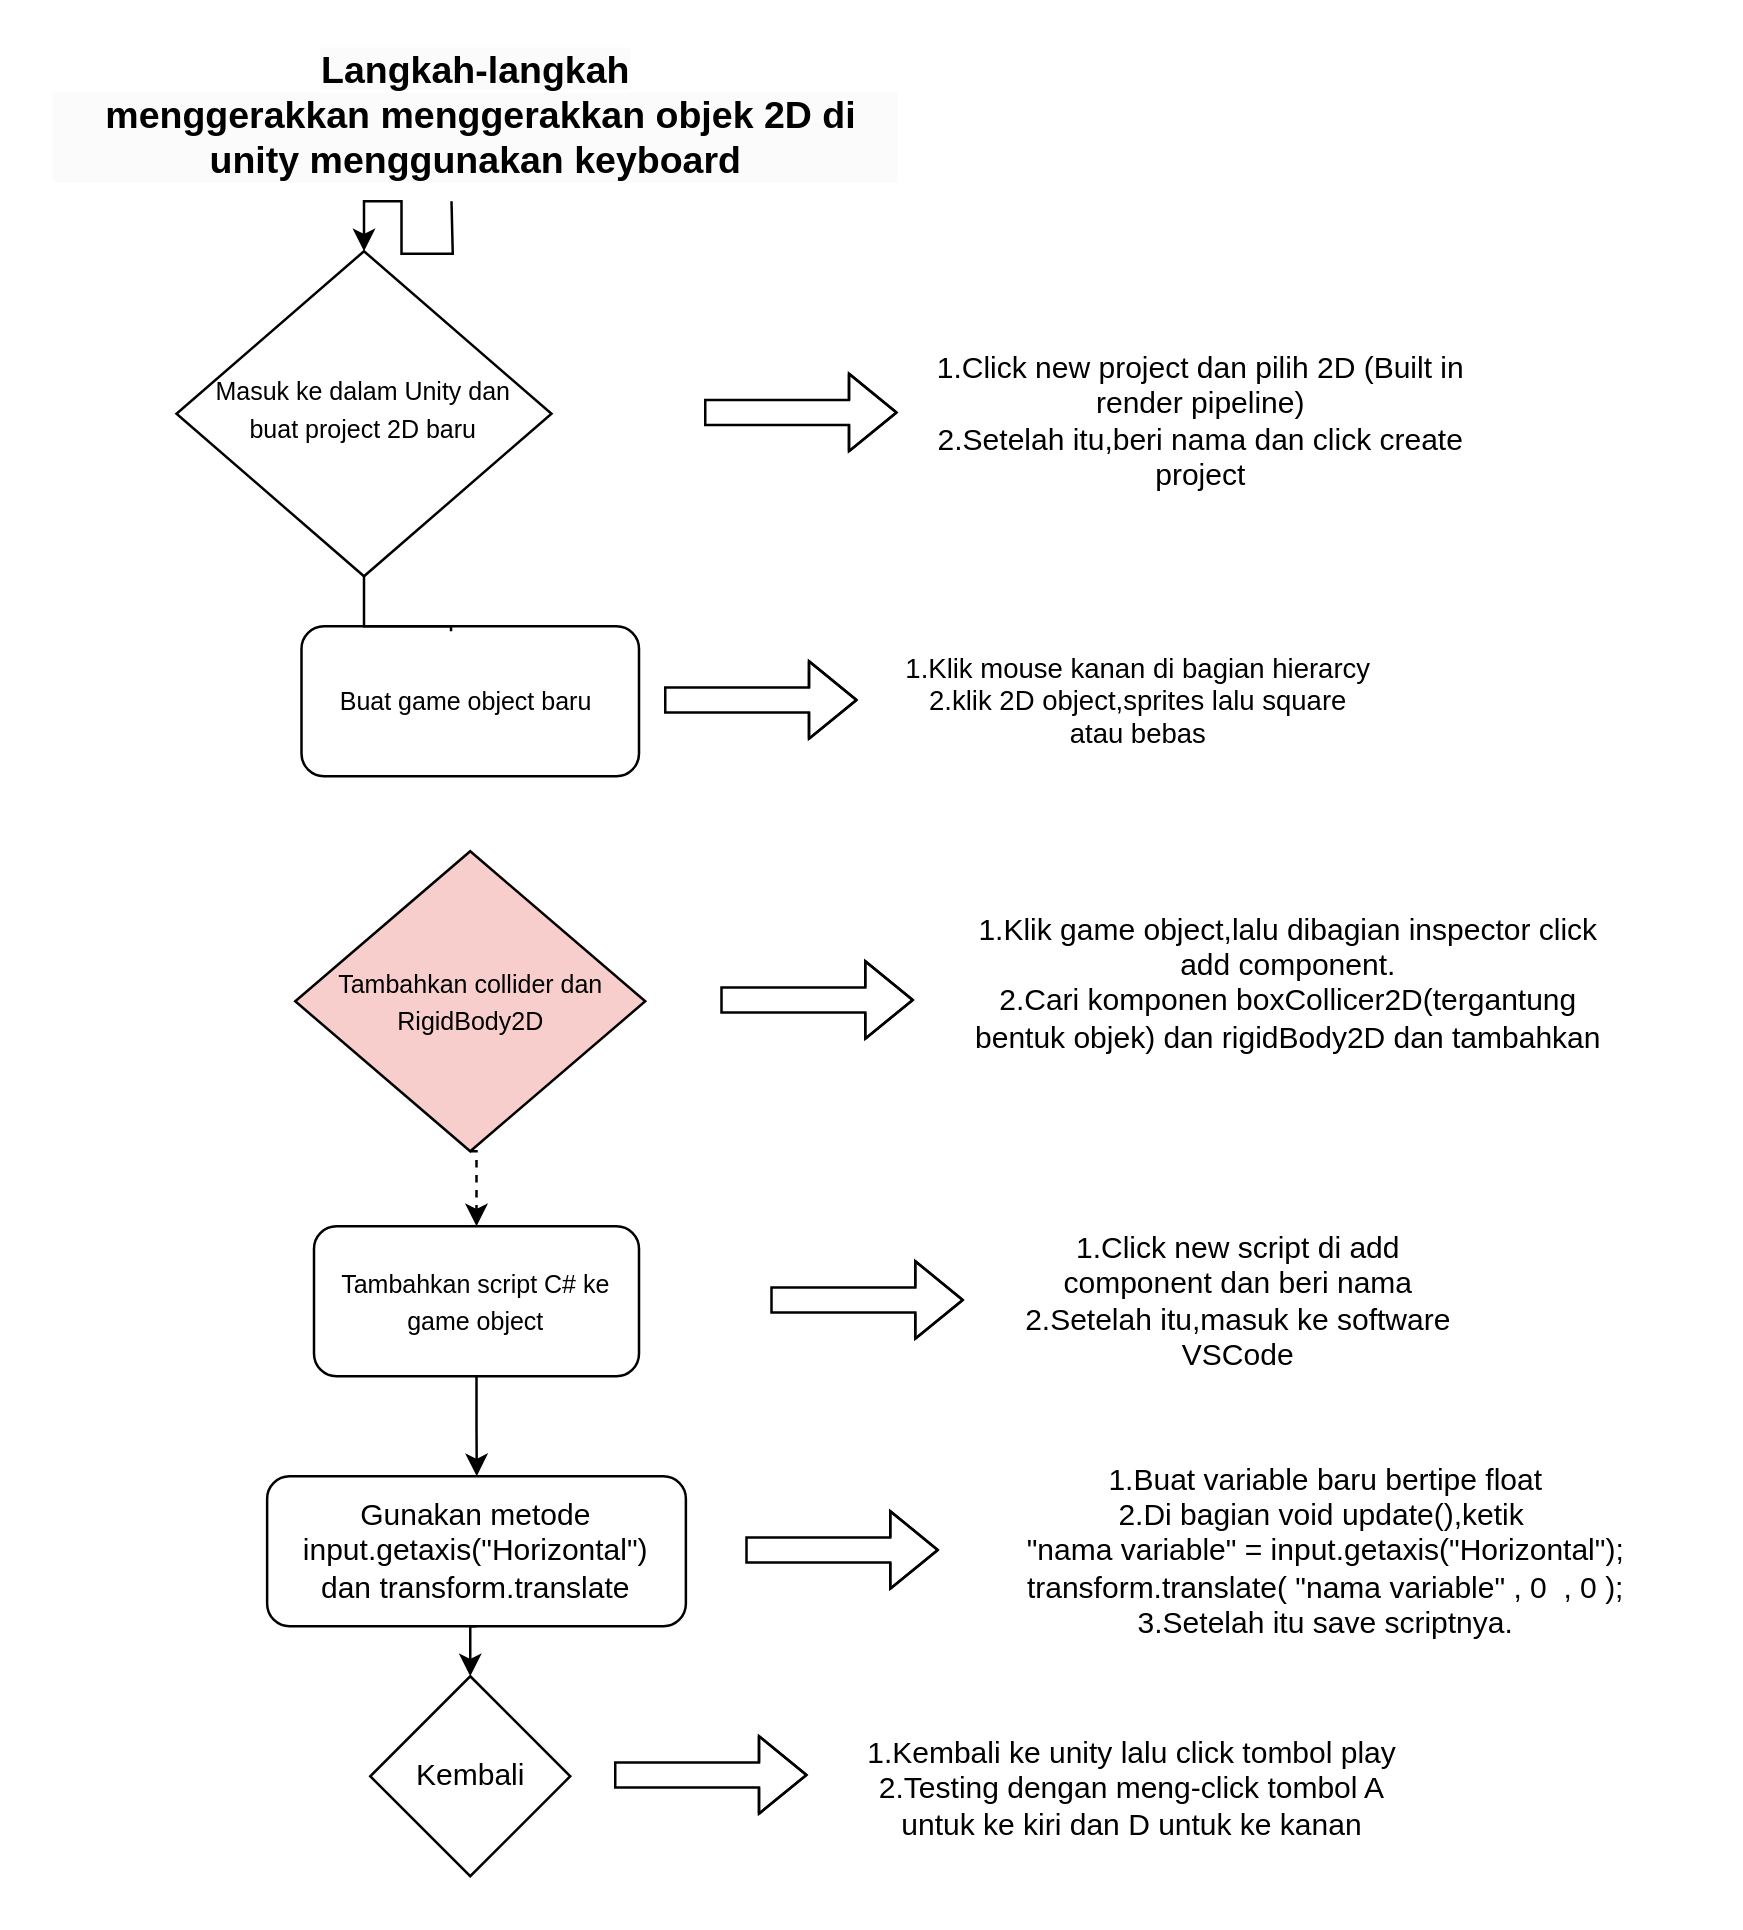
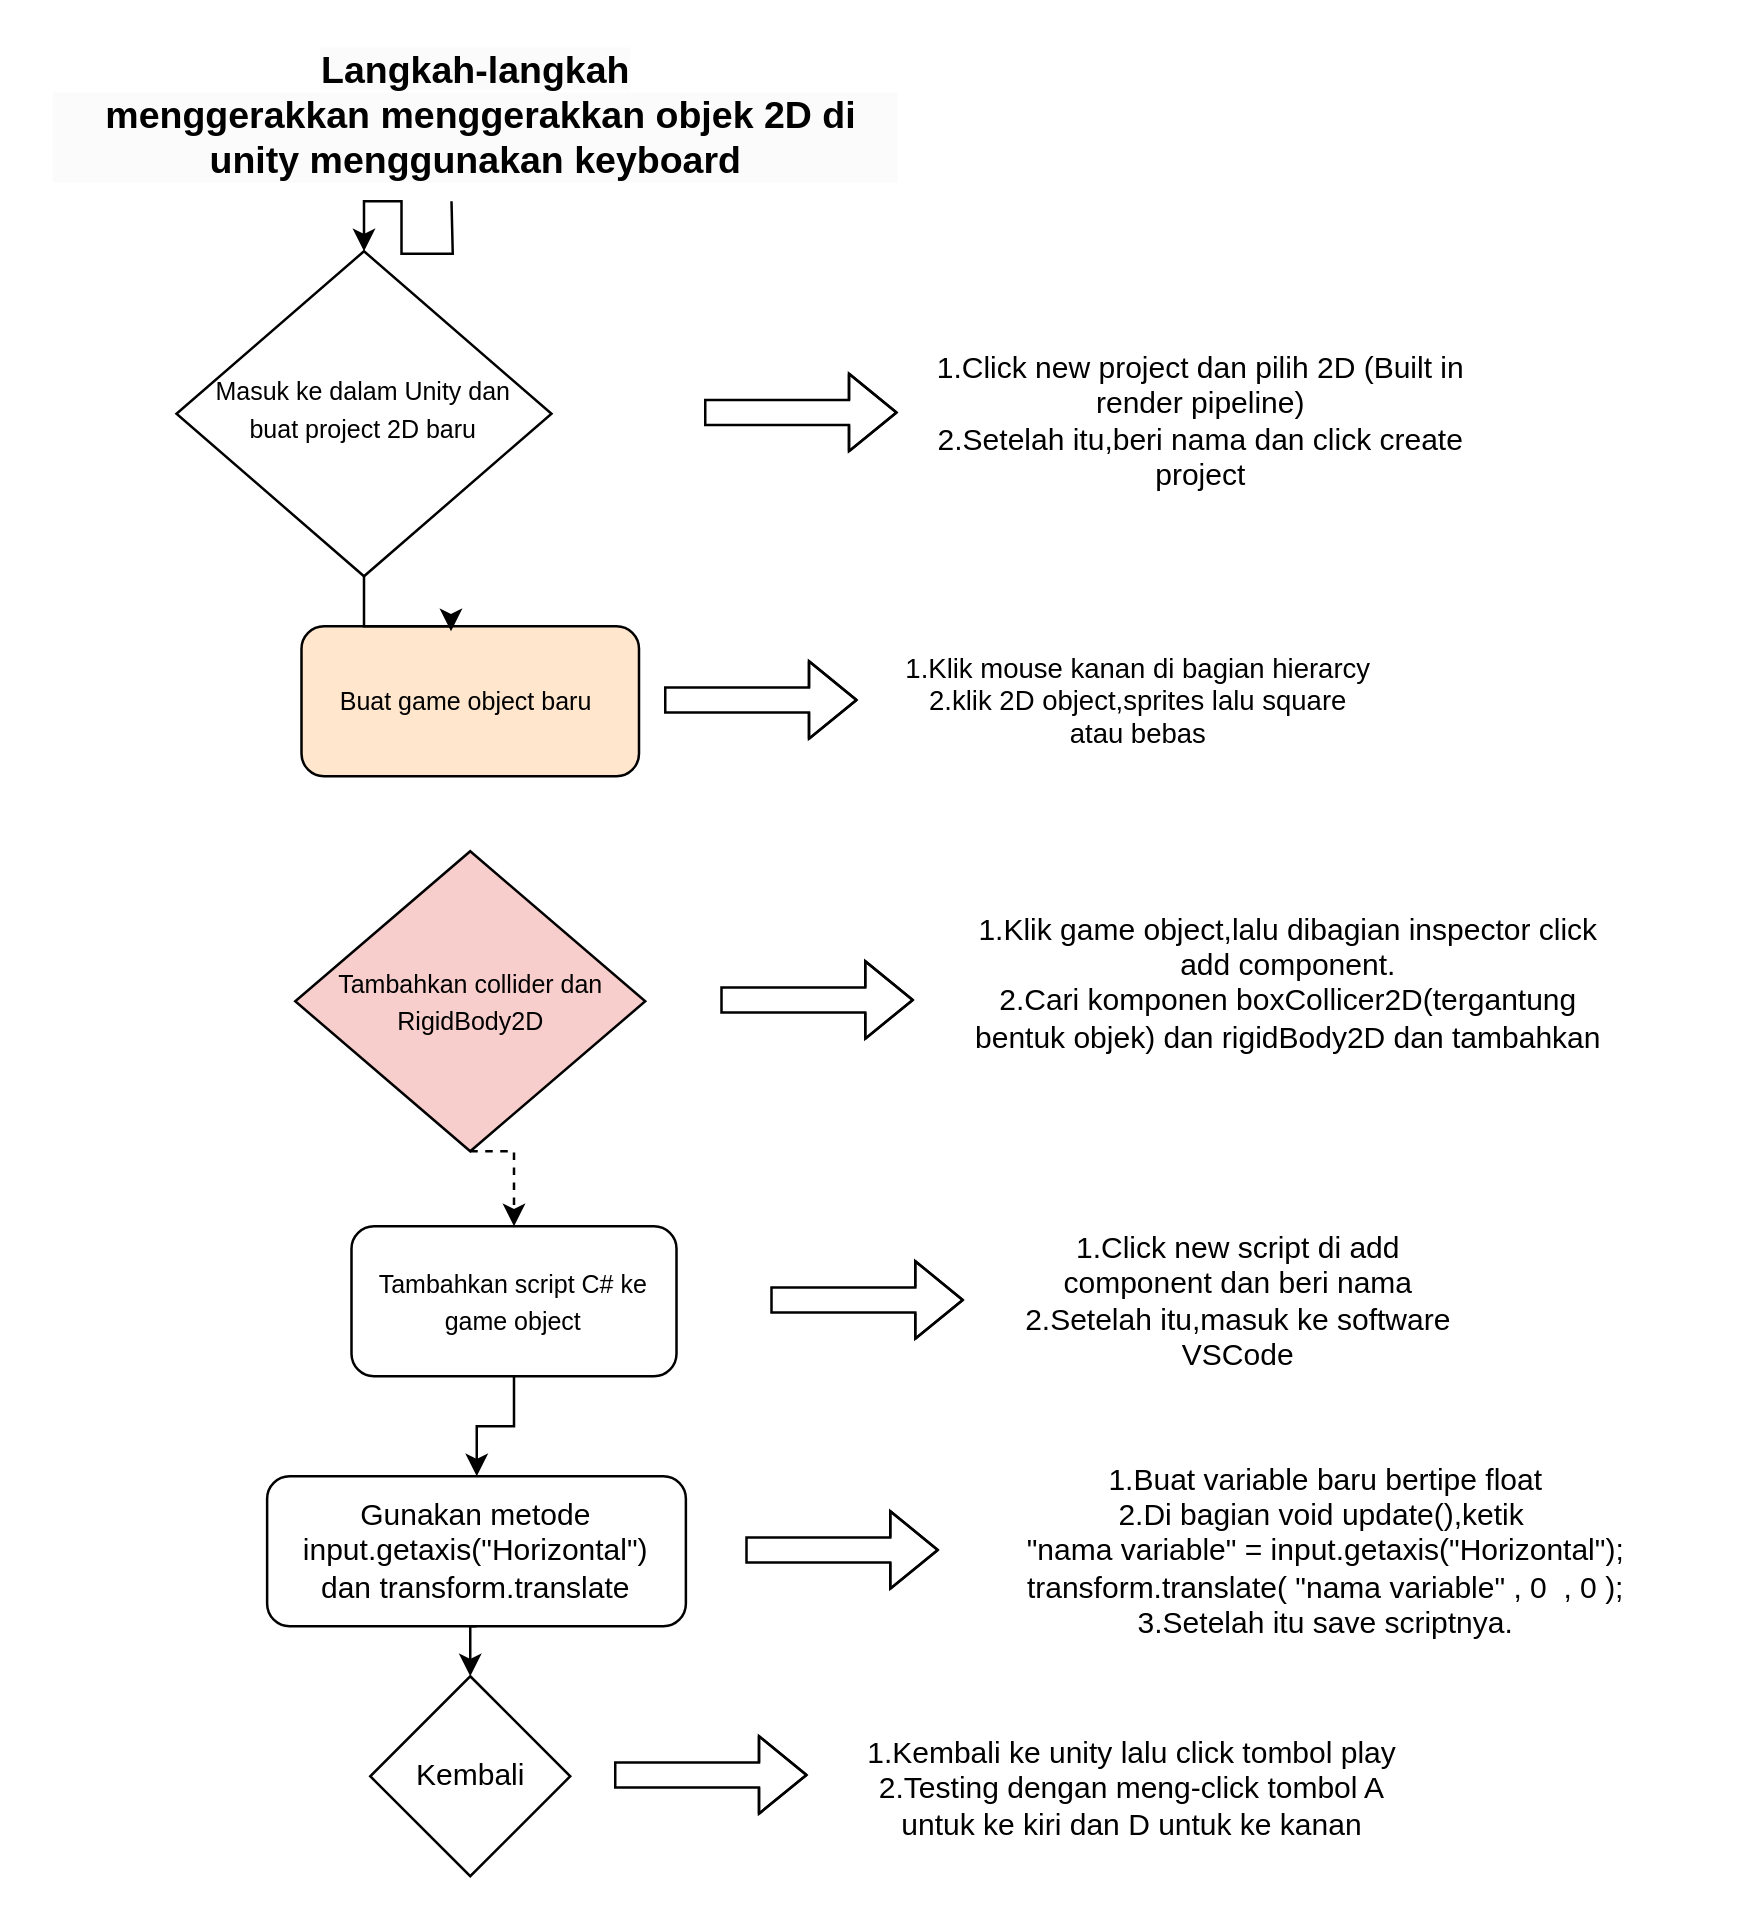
  <mxCell id="0" />
  <mxCell id="1" parent="0" />
  <mxCell id="2" style="edgeStyle=orthogonalEdgeStyle;rounded=0;orthogonalLoop=1;jettySize=auto;html=1;exitX=0.5;exitY=1;exitDx=0;exitDy=0;entryX=0.5;entryY=0;entryDx=0;entryDy=0;" edge="1" parent="1" target="3"><mxGeometry relative="1" as="geometry"><mxPoint x="180" y="70" as="sourcePoint" /></mxGeometry></mxCell>
  <mxCell id="3" value="&lt;font style=&quot;font-size: 10px;&quot;&gt;Masuk ke dalam Unity dan buat project 2D baru&lt;/font&gt;" style="rhombus;whiteSpace=wrap;html=1;shadow=0;fontFamily=Helvetica;fontSize=12;align=center;strokeWidth=1;spacing=6;spacingTop=-4;" parent="1" vertex="1"><mxGeometry x="70" y="90" width="150" height="130" as="geometry" /></mxCell>
  <mxCell id="4" style="edgeStyle=orthogonalEdgeStyle;rounded=0;orthogonalLoop=1;jettySize=auto;html=1;exitX=0.5;exitY=1;exitDx=0;exitDy=0;" edge="1" parent="1"><mxGeometry relative="1" as="geometry"><mxPoint x="179.995" y="370" as="sourcePoint" /><mxPoint x="179.995" y="370" as="targetPoint" /></mxGeometry></mxCell>
  <mxCell id="5" style="edgeStyle=orthogonalEdgeStyle;rounded=0;orthogonalLoop=1;jettySize=auto;html=1;exitX=0.5;exitY=1;exitDx=0;exitDy=0;" edge="1" parent="1"><mxGeometry relative="1" as="geometry"><mxPoint x="179.995" y="370" as="sourcePoint" /><mxPoint x="179.995" y="370" as="targetPoint" /></mxGeometry></mxCell>
  <mxCell id="6" value="&lt;div style=&quot;font-size: 11px;&quot;&gt;&lt;span style=&quot;background-color: initial;&quot;&gt;&lt;font style=&quot;font-size: 11px;&quot;&gt;1.Klik mouse kanan di bagian hierarcy&lt;/font&gt;&lt;/span&gt;&lt;/div&gt;&lt;div style=&quot;font-size: 11px;&quot;&gt;&lt;font style=&quot;font-size: 11px;&quot;&gt;2.klik 2D object,sprites lalu square atau bebas&lt;/font&gt;&lt;/div&gt;" style="text;html=1;align=center;verticalAlign=middle;whiteSpace=wrap;rounded=0;" vertex="1" parent="1"><mxGeometry x="360" y="255" width="190" height="30" as="geometry" /></mxCell>
  <mxCell id="7" style="edgeStyle=orthogonalEdgeStyle;rounded=0;orthogonalLoop=1;jettySize=auto;html=1;exitX=0.5;exitY=1;exitDx=0;exitDy=0;entryX=0.5;entryY=0;entryDx=0;entryDy=0;dashed=1;" edge="1" parent="1" source="8" target="13"><mxGeometry relative="1" as="geometry" /></mxCell>
  <mxCell id="8" value="&lt;font style=&quot;font-size: 10px;&quot;&gt;Tambahkan collider dan RigidBody2D&lt;/font&gt;" style="rhombus;whiteSpace=wrap;html=1;fillColor=#f8cecc;" vertex="1" parent="1"><mxGeometry x="117.5" y="330" width="140" height="120" as="geometry" /></mxCell>
  <mxCell id="9" value="1.Klik game object,lalu dibagian inspector click add component.&lt;div&gt;2.Cari komponen boxCollicer2D(tergantung bentuk objek) dan rigidBody2D dan tambahkan&lt;br&gt;&lt;div&gt;&lt;br&gt;&lt;/div&gt;&lt;/div&gt;" style="text;html=1;align=center;verticalAlign=middle;whiteSpace=wrap;rounded=0;" vertex="1" parent="1"><mxGeometry x="385" y="350" width="260" height="80" as="geometry" /></mxCell>
- <mxCell id="10" value="&lt;span style=&quot;font-size: 10px;&quot;&gt;Buat game object baru&amp;nbsp;&lt;/span&gt;" style="rounded=1;whiteSpace=wrap;html=1;" vertex="1" parent="1"><mxGeometry x="120" y="240" width="135" height="60" as="geometry" /></mxCell>
- <mxCell id="11" style="edgeStyle=orthogonalEdgeStyle;rounded=0;orthogonalLoop=1;jettySize=auto;html=1;exitX=0.5;exitY=1;exitDx=0;exitDy=0;entryX=0.443;entryY=0.034;entryDx=0;entryDy=0;entryPerimeter=0;endArrow=none;" edge="1" parent="1" source="3" target="10"><mxGeometry relative="1" as="geometry" /></mxCell>
+ <mxCell id="10" value="&lt;span style=&quot;font-size: 10px;&quot;&gt;Buat game object baru&amp;nbsp;&lt;/span&gt;" style="rounded=1;whiteSpace=wrap;html=1;fillColor=#ffe6cc;" vertex="1" parent="1"><mxGeometry x="120" y="240" width="135" height="60" as="geometry" /></mxCell>
+ <mxCell id="11" style="edgeStyle=orthogonalEdgeStyle;rounded=0;orthogonalLoop=1;jettySize=auto;html=1;exitX=0.5;exitY=1;exitDx=0;exitDy=0;entryX=0.443;entryY=0.034;entryDx=0;entryDy=0;entryPerimeter=0;" edge="1" parent="1" source="3" target="10"><mxGeometry relative="1" as="geometry" /></mxCell>
  <mxCell id="12" value="" style="edgeStyle=orthogonalEdgeStyle;rounded=0;orthogonalLoop=1;jettySize=auto;html=1;" edge="1" parent="1" source="13" target="16"><mxGeometry relative="1" as="geometry" /></mxCell>
- <mxCell id="13" value="&lt;span style=&quot;font-size: 10px;&quot;&gt;Tambahkan script C# ke game object&lt;/span&gt;" style="rounded=1;whiteSpace=wrap;html=1;" vertex="1" parent="1"><mxGeometry x="125" y="480" width="130" height="60" as="geometry" /></mxCell>
+ <mxCell id="13" value="&lt;span style=&quot;font-size: 10px;&quot;&gt;Tambahkan script C# ke game object&lt;/span&gt;" style="rounded=1;whiteSpace=wrap;html=1;" vertex="1" parent="1"><mxGeometry x="140" y="480" width="130" height="60" as="geometry" /></mxCell>
  <mxCell id="14" value="1.Click new script di add component dan beri nama&lt;div&gt;2.Setelah itu,masuk ke software VSCode&lt;/div&gt;" style="text;html=1;align=center;verticalAlign=middle;whiteSpace=wrap;rounded=0;" vertex="1" parent="1"><mxGeometry x="405" y="475" width="180" height="70" as="geometry" /></mxCell>
  <mxCell id="15" style="edgeStyle=orthogonalEdgeStyle;rounded=0;orthogonalLoop=1;jettySize=auto;html=1;exitX=0.5;exitY=1;exitDx=0;exitDy=0;entryX=0.5;entryY=0;entryDx=0;entryDy=0;" edge="1" parent="1" source="16" target="18"><mxGeometry relative="1" as="geometry" /></mxCell>
  <mxCell id="16" value="Gunakan metode input.getaxis(&quot;Horizontal&quot;)&lt;div&gt;dan transform.translate&lt;/div&gt;" style="rounded=1;whiteSpace=wrap;html=1;" vertex="1" parent="1"><mxGeometry x="106.25" y="580" width="167.5" height="60" as="geometry" /></mxCell>
  <mxCell id="17" value="1.Buat variable baru bertipe float&lt;div&gt;2.Di bagian void update(),ketik&amp;nbsp;&lt;/div&gt;&lt;div&gt;&quot;nama variable&quot; = input.getaxis(&quot;Horizontal&quot;);&lt;/div&gt;&lt;div&gt;transform.translate( &quot;nama variable&quot; , 0&amp;nbsp; , 0 );&lt;/div&gt;&lt;div&gt;3.Setelah itu save scriptnya.&lt;/div&gt;" style="text;html=1;align=center;verticalAlign=middle;whiteSpace=wrap;rounded=0;" vertex="1" parent="1"><mxGeometry x="385" y="572.25" width="290" height="75.5" as="geometry" /></mxCell>
  <mxCell id="18" value="Kembali" style="rhombus;whiteSpace=wrap;html=1;" vertex="1" parent="1"><mxGeometry x="147.5" y="660" width="80" height="80" as="geometry" /></mxCell>
  <mxCell id="19" value="&lt;font style=&quot;font-size: 15px;&quot;&gt;&lt;b style=&quot;&quot;&gt;&lt;br&gt;&lt;font style=&quot;forced-color-adjust: none; color: rgb(0, 0, 0); font-family: Helvetica; font-style: normal; font-variant-ligatures: normal; font-variant-caps: normal; letter-spacing: normal; orphans: 2; text-align: center; text-indent: 0px; text-transform: none; widows: 2; word-spacing: 0px; -webkit-text-stroke-width: 0px; white-space: normal; background-color: rgb(251, 251, 251); text-decoration-thickness: initial; text-decoration-style: initial; text-decoration-color: initial; font-size: 15px;&quot;&gt;Langkah-langkah&lt;/font&gt;&lt;/b&gt;&lt;/font&gt;&lt;div style=&quot;forced-color-adjust: none; color: rgb(0, 0, 0); font-family: Helvetica; font-style: normal; font-variant-ligatures: normal; font-variant-caps: normal; letter-spacing: normal; orphans: 2; text-align: center; text-indent: 0px; text-transform: none; widows: 2; word-spacing: 0px; -webkit-text-stroke-width: 0px; white-space: normal; background-color: rgb(251, 251, 251); text-decoration-thickness: initial; text-decoration-style: initial; text-decoration-color: initial; font-size: 15px;&quot;&gt;&lt;font style=&quot;forced-color-adjust: none; font-size: 15px;&quot;&gt;&lt;b&gt;&amp;nbsp;menggerakkan menggerakkan objek 2D di unity menggunakan keyboard&lt;/b&gt;&lt;/font&gt;&lt;/div&gt;&lt;font style=&quot;font-size: 15px;&quot;&gt;&lt;b style=&quot;&quot;&gt;&lt;br&gt;&lt;/b&gt;&lt;/font&gt;" style="text;html=1;align=center;verticalAlign=middle;whiteSpace=wrap;rounded=0;" vertex="1" parent="1"><mxGeometry x="20" y="20" width="340" height="30" as="geometry" /></mxCell>
  <mxCell id="20" value="1.Kembali ke unity lalu click tombol play&lt;div&gt;2.Testing dengan meng-click tombol A untuk ke kiri dan D untuk ke kanan&lt;/div&gt;" style="text;html=1;align=center;verticalAlign=middle;whiteSpace=wrap;rounded=0;" vertex="1" parent="1"><mxGeometry x="335" y="670" width="235" height="70" as="geometry" /></mxCell>
  <mxCell id="21" value="" style="shape=flexArrow;endArrow=classic;html=1;rounded=0;" edge="1" parent="1"><mxGeometry width="50" height="50" relative="1" as="geometry"><mxPoint x="245" y="699.47" as="sourcePoint" /><mxPoint x="322.5" y="699.47" as="targetPoint" /><Array as="points"><mxPoint x="342.5" y="699.47" /></Array></mxGeometry></mxCell>
  <mxCell id="22" value="" style="shape=flexArrow;endArrow=classic;html=1;rounded=0;" edge="1" parent="1"><mxGeometry width="50" height="50" relative="1" as="geometry"><mxPoint x="297.5" y="609.47" as="sourcePoint" /><mxPoint x="375" y="609.47" as="targetPoint" /><Array as="points"><mxPoint x="395" y="609.47" /></Array></mxGeometry></mxCell>
  <mxCell id="23" value="" style="shape=flexArrow;endArrow=classic;html=1;rounded=0;" edge="1" parent="1"><mxGeometry width="50" height="50" relative="1" as="geometry"><mxPoint x="307.5" y="509.47" as="sourcePoint" /><mxPoint x="385" y="509.47" as="targetPoint" /><Array as="points"><mxPoint x="405" y="509.47" /></Array></mxGeometry></mxCell>
  <mxCell id="24" value="" style="shape=flexArrow;endArrow=classic;html=1;rounded=0;" edge="1" parent="1"><mxGeometry width="50" height="50" relative="1" as="geometry"><mxPoint x="287.5" y="389.47" as="sourcePoint" /><mxPoint x="365" y="389.47" as="targetPoint" /><Array as="points"><mxPoint x="385" y="389.47" /></Array></mxGeometry></mxCell>
  <mxCell id="25" value="" style="shape=flexArrow;endArrow=classic;html=1;rounded=0;" edge="1" parent="1"><mxGeometry width="50" height="50" relative="1" as="geometry"><mxPoint x="265" y="269.47" as="sourcePoint" /><mxPoint x="342.5" y="269.47" as="targetPoint" /><Array as="points"><mxPoint x="362.5" y="269.47" /></Array></mxGeometry></mxCell>
  <mxCell id="26" value="1.Click new project dan pilih 2D (Built in render pipeline)&lt;div&gt;2.Setelah itu,beri nama dan click create project&lt;/div&gt;" style="text;html=1;align=center;verticalAlign=middle;whiteSpace=wrap;rounded=0;" vertex="1" parent="1"><mxGeometry x="355" y="130" width="250" height="55" as="geometry" /></mxCell>
  <mxCell id="27" value="" style="shape=flexArrow;endArrow=classic;html=1;rounded=0;" edge="1" parent="1"><mxGeometry width="50" height="50" relative="1" as="geometry"><mxPoint x="281" y="154.47" as="sourcePoint" /><mxPoint x="358.5" y="154.47" as="targetPoint" /><Array as="points"><mxPoint x="378.5" y="154.47" /></Array></mxGeometry></mxCell>
